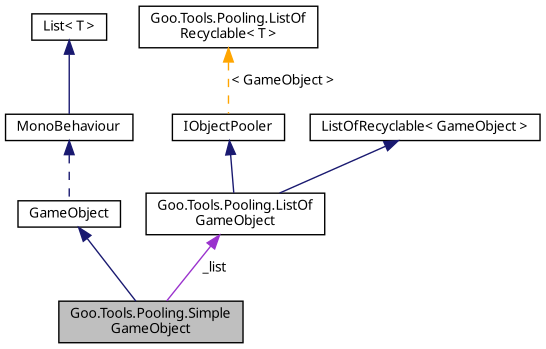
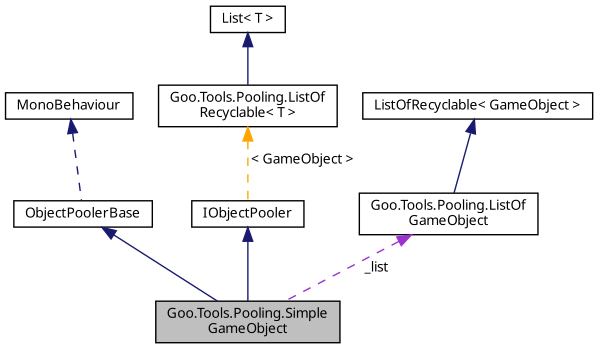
  digraph {
    node [color=black fillcolor=white fontname=Calibrii fontsize=10 shape=record style=filled]
    edge [color=midnightblue dir=back fontname=Calibrii fontsize=10 labelfontname=Calibrii labelfontsize=10 style=solid]
    n1 [fillcolor=grey75 fontcolor=black height=0.2 label="Goo.Tools.Pooling.Simple\lGameObject" width=0.4]
-   n2 [height=0.2 label=GameObject width=0.4]
+   n2 [height=0.2 label=ObjectPoolerBase width=0.4]
    n3 [height=0.2 label=MonoBehaviour width=0.4]
    n4 [height=0.2 label=IObjectPooler width=0.4]
    n5 [height=0.2 label="Goo.Tools.Pooling.ListOf\lGameObject" width=0.4]
    n6 [height=0.2 label="ListOfRecyclable\< GameObject \>" width=0.4]
    n7 [height=0.2 label="Goo.Tools.Pooling.ListOf\lRecyclable\< T \>" width=0.4]
    n8 [height=0.2 label="List\< T \>" width=0.4]
    n2 -> n1
    n3 -> n2 [style=dashed]
-   n4 -> n5
-   n5 -> n1 [color=darkorchid3 label=" _list"]
+   n4 -> n1
+   n5 -> n1 [color=darkorchid3 label=" _list" style=dashed]
    n6 -> n5
    n7 -> n4 [color=orange label=" \< GameObject \>" style=dashed]
-   n8 -> n3
+   n8 -> n7
  }
